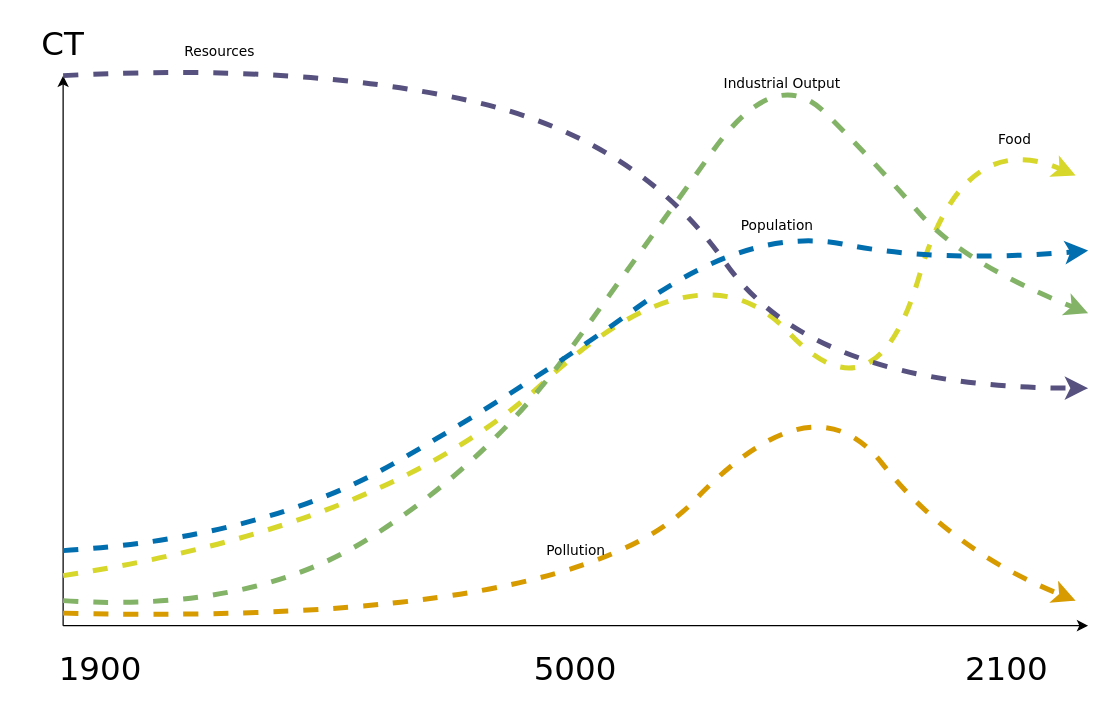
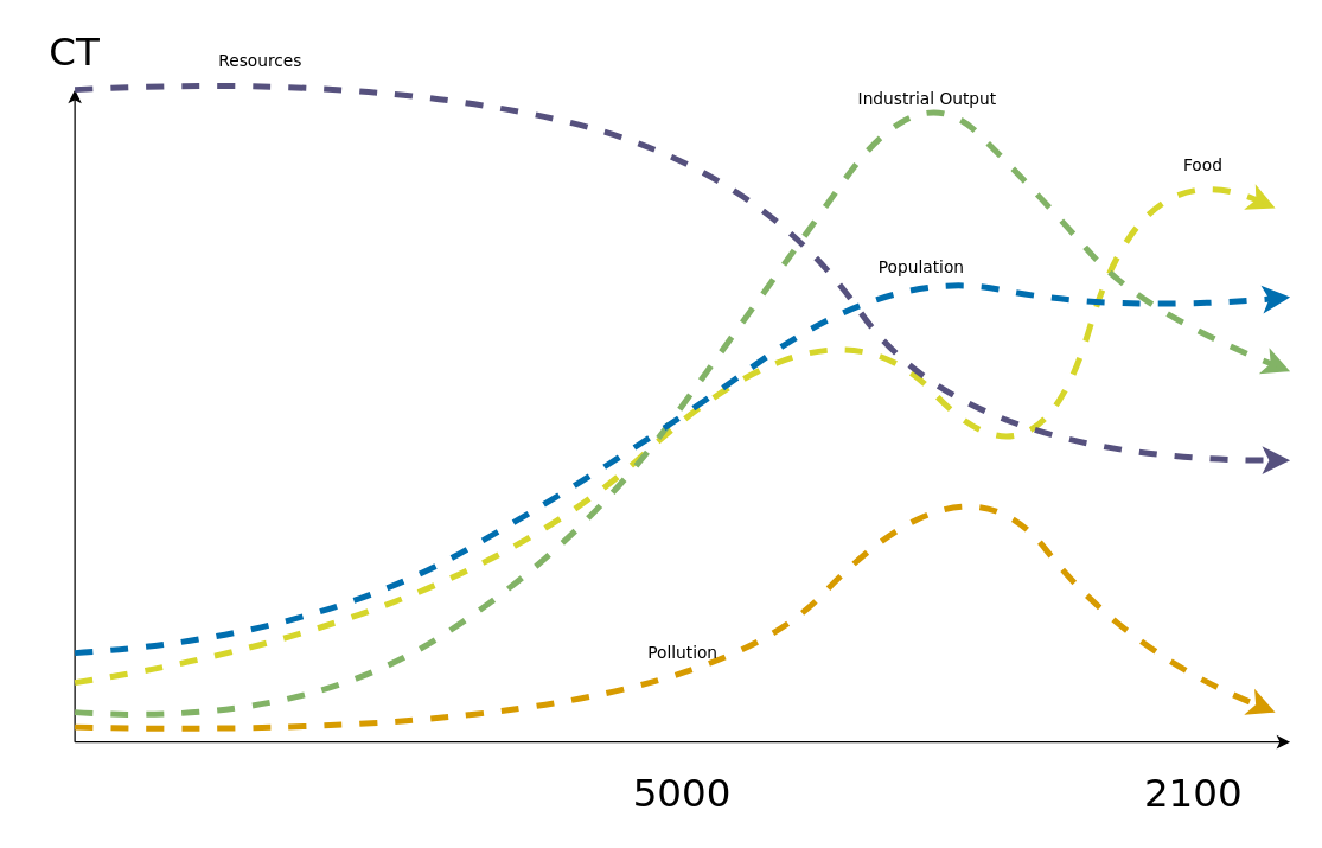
  <mxCell id="0" />
  <mxCell id="1" parent="0" />
  <mxCell id="2" value="" style="endArrow=classic;html=1;rounded=0;" parent="1" edge="1"><mxGeometry width="50" height="50" relative="1" as="geometry"><mxPoint x="50" y="500" as="sourcePoint" /><mxPoint x="50" y="60" as="targetPoint" /></mxGeometry></mxCell>
  <mxCell id="3" value="" style="endArrow=classic;html=1;rounded=0;" parent="1" edge="1"><mxGeometry width="50" height="50" relative="1" as="geometry"><mxPoint x="50" y="500" as="sourcePoint" /><mxPoint x="870" y="500" as="targetPoint" /></mxGeometry></mxCell>
  <mxCell id="4" value="" style="curved=1;endArrow=classic;html=1;rounded=0;dashed=1;fillColor=#fff2cc;strokeColor=#D6D62B;strokeWidth=4;" parent="1" edge="1"><mxGeometry width="50" height="50" relative="1" as="geometry"><mxPoint x="50" y="460" as="sourcePoint" /><mxPoint x="860" y="140" as="targetPoint" /><Array as="points"><mxPoint x="310" y="420" /><mxPoint x="560" y="190" /><mxPoint x="700" y="340" /><mxPoint x="770" y="100" /></Array></mxGeometry></mxCell>
  <mxCell id="5" value="Resources" style="edgeLabel;html=1;align=center;verticalAlign=middle;resizable=0;points=[];fontFamily=Dejavu Sans;labelBackgroundColor=none;" parent="4" vertex="1" connectable="0"><mxGeometry x="-0.405" y="-5" relative="1" as="geometry"><mxPoint x="-198" y="-328" as="offset" /></mxGeometry></mxCell>
  <mxCell id="6" value="" style="curved=1;endArrow=classic;html=1;rounded=0;dashed=1;fillColor=#d5e8d4;strokeColor=#82b366;strokeWidth=4;" parent="1" edge="1"><mxGeometry width="50" height="50" relative="1" as="geometry"><mxPoint x="50" y="480" as="sourcePoint" /><mxPoint x="870" y="250" as="targetPoint" /><Array as="points"><mxPoint x="200" y="490" /><mxPoint x="390" y="370" /><mxPoint x="520" y="190" /><mxPoint x="620" y="50" /><mxPoint x="700" y="130" /><mxPoint x="770" y="210" /></Array></mxGeometry></mxCell>
  <mxCell id="7" value="Industrial Output" style="edgeLabel;html=1;align=center;verticalAlign=middle;resizable=0;points=[];fontSize=11;fontFamily=Dejavu Sans;labelBackgroundColor=none;" parent="6" vertex="1" connectable="0"><mxGeometry x="0.354" y="-25" relative="1" as="geometry"><mxPoint y="-21" as="offset" /></mxGeometry></mxCell>
  <mxCell id="8" value="" style="curved=1;endArrow=classic;html=1;rounded=0;dashed=1;fillColor=#ffe6cc;strokeColor=#d79b00;strokeWidth=4;" parent="1" edge="1"><mxGeometry width="50" height="50" relative="1" as="geometry"><mxPoint x="50" y="490" as="sourcePoint" /><mxPoint x="860" y="480" as="targetPoint" /><Array as="points"><mxPoint x="460" y="500" /><mxPoint x="650" y="300" /><mxPoint x="760" y="440" /></Array></mxGeometry></mxCell>
  <mxCell id="9" value="Pollution" style="edgeLabel;html=1;align=center;verticalAlign=middle;resizable=0;points=[];fontFamily=Dejavu Sans;labelBackgroundColor=none;" parent="8" vertex="1" connectable="0"><mxGeometry x="-0.093" y="13" relative="1" as="geometry"><mxPoint x="-12" y="-29" as="offset" /></mxGeometry></mxCell>
  <mxCell id="10" value="" style="curved=1;endArrow=classic;html=1;rounded=0;dashed=1;fillColor=#d0cee2;strokeColor=#56517e;strokeWidth=4;" parent="1" edge="1"><mxGeometry width="50" height="50" relative="1" as="geometry"><mxPoint x="50" y="60" as="sourcePoint" /><mxPoint x="870" y="310" as="targetPoint" /><Array as="points"><mxPoint x="240" y="50" /><mxPoint x="510" y="110" /><mxPoint x="650" y="310" /></Array></mxGeometry></mxCell>
  <mxCell id="11" value="Food" style="edgeLabel;html=1;align=center;verticalAlign=middle;resizable=0;points=[];fontFamily=Dejavu Sans;labelBackgroundColor=none;" parent="10" vertex="1" connectable="0"><mxGeometry x="0.572" y="27" relative="1" as="geometry"><mxPoint x="139" y="-173" as="offset" /></mxGeometry></mxCell>
  <mxCell id="12" value="" style="curved=1;endArrow=classic;html=1;rounded=0;dashed=1;fillColor=#1ba1e2;strokeColor=#006EAF;strokeWidth=4;" parent="1" edge="1"><mxGeometry width="50" height="50" relative="1" as="geometry"><mxPoint x="50" y="440" as="sourcePoint" /><mxPoint x="870" y="200" as="targetPoint" /><Array as="points"><mxPoint x="210" y="430" /><mxPoint x="420" y="310" /><mxPoint x="600" y="180" /><mxPoint x="750" y="210" /></Array></mxGeometry></mxCell>
  <mxCell id="13" value="Population" style="edgeLabel;html=1;align=center;verticalAlign=middle;resizable=0;points=[];fontFamily=Dejavu Sans;labelBackgroundColor=none;" parent="12" vertex="1" connectable="0"><mxGeometry x="0.637" y="3" relative="1" as="geometry"><mxPoint x="-89" y="-19" as="offset" /></mxGeometry></mxCell>
  <mxCell id="14" value="CT" style="text;html=1;strokeColor=none;fillColor=none;align=center;verticalAlign=middle;whiteSpace=wrap;rounded=0;labelBackgroundColor=none;fontFamily=Dejavu Sans;opacity=0;fontSize=26;" parent="1" vertex="1"><mxGeometry x="20" y="20" width="60" height="30" as="geometry" /></mxCell>
- <mxCell id="15" value="1900" style="text;html=1;strokeColor=none;fillColor=none;align=center;verticalAlign=middle;whiteSpace=wrap;rounded=0;labelBackgroundColor=none;fontFamily=Dejavu Sans;opacity=20;fontSize=26;" parent="1" vertex="1"><mxGeometry x="50" y="520" width="60" height="30" as="geometry" /></mxCell>
  <mxCell id="16" value="5000" style="text;html=1;strokeColor=none;fillColor=none;align=center;verticalAlign=middle;whiteSpace=wrap;rounded=0;labelBackgroundColor=none;fontFamily=Dejavu Sans;opacity=20;fontSize=26;" parent="1" vertex="1"><mxGeometry x="430" y="520" width="60" height="30" as="geometry" /></mxCell>
  <mxCell id="17" value="2100" style="text;html=1;strokeColor=none;fillColor=none;align=center;verticalAlign=middle;whiteSpace=wrap;rounded=0;labelBackgroundColor=none;fontFamily=Dejavu Sans;opacity=20;fontSize=26;" parent="1" vertex="1"><mxGeometry x="775" y="520" width="60" height="30" as="geometry" /></mxCell>
